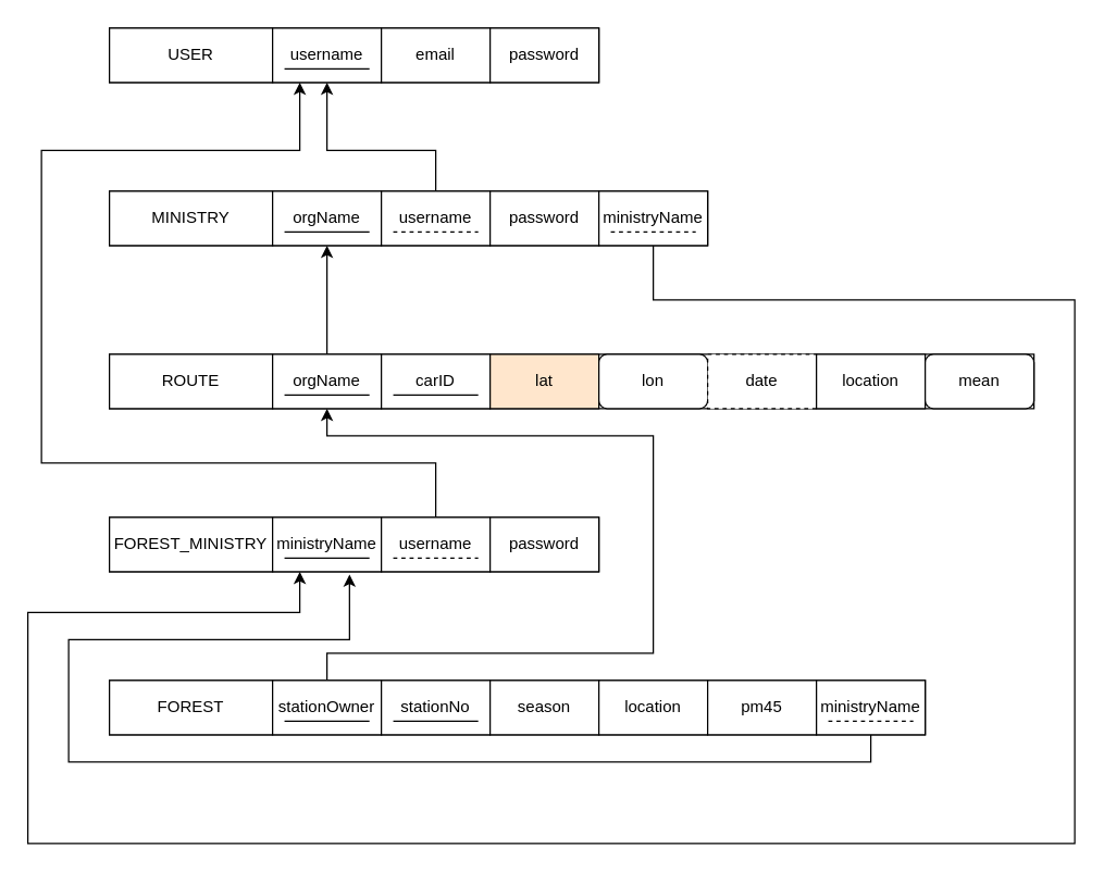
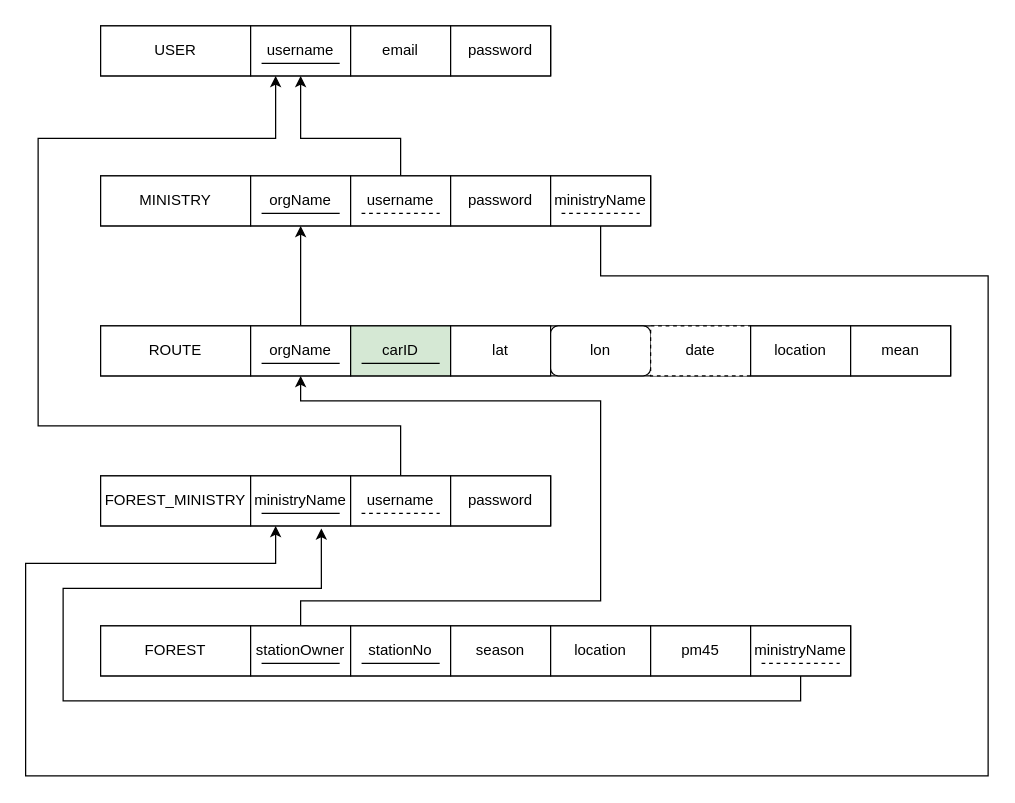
  <mxCell id="0" />
  <mxCell id="1" parent="0" />
  <mxCell id="2" value="" style="rounded=0;whiteSpace=wrap;html=1;" parent="1" vertex="1"><mxGeometry x="80" y="20" width="360" height="40" as="geometry" /></mxCell>
  <mxCell id="3" value="USER" style="rounded=0;whiteSpace=wrap;html=1;" parent="1" vertex="1"><mxGeometry x="80" y="20" width="120" height="40" as="geometry" /></mxCell>
  <mxCell id="4" value="username" style="rounded=0;whiteSpace=wrap;html=1;" parent="1" vertex="1"><mxGeometry x="200" y="20" width="80" height="40" as="geometry" /></mxCell>
  <mxCell id="5" value="email" style="rounded=0;whiteSpace=wrap;html=1;" parent="1" vertex="1"><mxGeometry x="280" y="20" width="80" height="40" as="geometry" /></mxCell>
  <mxCell id="6" value="password" style="rounded=0;whiteSpace=wrap;html=1;" parent="1" vertex="1"><mxGeometry x="360" y="20" width="80" height="40" as="geometry" /></mxCell>
  <mxCell id="7" value="" style="rounded=0;whiteSpace=wrap;html=1;" parent="1" vertex="1"><mxGeometry x="80" y="140" width="440" height="40" as="geometry" /></mxCell>
  <mxCell id="8" value="MINISTRY" style="rounded=0;whiteSpace=wrap;html=1;" parent="1" vertex="1"><mxGeometry x="80" y="140" width="120" height="40" as="geometry" /></mxCell>
  <mxCell id="9" value="orgName" style="rounded=0;whiteSpace=wrap;html=1;" parent="1" vertex="1"><mxGeometry x="200" y="140" width="80" height="40" as="geometry" /></mxCell>
  <mxCell id="10" style="edgeStyle=orthogonalEdgeStyle;rounded=0;orthogonalLoop=1;jettySize=auto;html=1;exitX=0.5;exitY=0;exitDx=0;exitDy=0;entryX=0.5;entryY=1;entryDx=0;entryDy=0;" parent="1" source="11" target="4" edge="1"><mxGeometry relative="1" as="geometry"><Array as="points"><mxPoint x="320" y="110" /><mxPoint x="240" y="110" /></Array></mxGeometry></mxCell>
  <mxCell id="11" value="username" style="rounded=0;whiteSpace=wrap;html=1;" parent="1" vertex="1"><mxGeometry x="280" y="140" width="80" height="40" as="geometry" /></mxCell>
  <mxCell id="12" value="password" style="rounded=0;whiteSpace=wrap;html=1;" parent="1" vertex="1"><mxGeometry x="360" y="140" width="80" height="40" as="geometry" /></mxCell>
  <mxCell id="13" value="" style="rounded=0;whiteSpace=wrap;html=1;" parent="1" vertex="1"><mxGeometry x="80" y="260" width="680" height="40" as="geometry" /></mxCell>
  <mxCell id="14" value="ROUTE" style="rounded=0;whiteSpace=wrap;html=1;" parent="1" vertex="1"><mxGeometry x="80" y="260" width="120" height="40" as="geometry" /></mxCell>
  <mxCell id="15" style="edgeStyle=orthogonalEdgeStyle;rounded=0;orthogonalLoop=1;jettySize=auto;html=1;exitX=0.5;exitY=0;exitDx=0;exitDy=0;entryX=0.5;entryY=1;entryDx=0;entryDy=0;" parent="1" source="16" target="9" edge="1"><mxGeometry relative="1" as="geometry" /></mxCell>
  <mxCell id="16" value="orgName" style="rounded=0;whiteSpace=wrap;html=1;" parent="1" vertex="1"><mxGeometry x="200" y="260" width="80" height="40" as="geometry" /></mxCell>
- <mxCell id="17" value="carID" style="rounded=0;whiteSpace=wrap;html=1;" parent="1" vertex="1"><mxGeometry x="280" y="260" width="80" height="40" as="geometry" /></mxCell>
- <mxCell id="18" value="lat" style="rounded=0;whiteSpace=wrap;html=1;fillColor=#ffe6cc;" parent="1" vertex="1"><mxGeometry x="360" y="260" width="80" height="40" as="geometry" /></mxCell>
+ <mxCell id="17" value="carID" style="rounded=0;whiteSpace=wrap;html=1;fillColor=#d5e8d4;" parent="1" vertex="1"><mxGeometry x="280" y="260" width="80" height="40" as="geometry" /></mxCell>
+ <mxCell id="18" value="lat" style="rounded=0;whiteSpace=wrap;html=1;" parent="1" vertex="1"><mxGeometry x="360" y="260" width="80" height="40" as="geometry" /></mxCell>
  <mxCell id="19" value="lon" style="whiteSpace=wrap;html=1;rounded=1;" parent="1" vertex="1"><mxGeometry x="440" y="260" width="80" height="40" as="geometry" /></mxCell>
  <mxCell id="20" value="date" style="rounded=0;whiteSpace=wrap;html=1;dashed=1;" parent="1" vertex="1"><mxGeometry x="520" y="260" width="80" height="40" as="geometry" /></mxCell>
  <mxCell id="21" value="location" style="rounded=0;whiteSpace=wrap;html=1;" parent="1" vertex="1"><mxGeometry x="600" y="260" width="80" height="40" as="geometry" /></mxCell>
- <mxCell id="22" value="mean" style="whiteSpace=wrap;html=1;rounded=1;" parent="1" vertex="1"><mxGeometry x="680" y="260" width="80" height="40" as="geometry" /></mxCell>
+ <mxCell id="22" value="mean" style="rounded=0;whiteSpace=wrap;html=1;" parent="1" vertex="1"><mxGeometry x="680" y="260" width="80" height="40" as="geometry" /></mxCell>
  <mxCell id="23" value="" style="rounded=0;whiteSpace=wrap;html=1;" parent="1" vertex="1"><mxGeometry x="80" y="380" width="360" height="40" as="geometry" /></mxCell>
  <mxCell id="24" value="FOREST_MINISTRY" style="rounded=0;whiteSpace=wrap;html=1;" parent="1" vertex="1"><mxGeometry x="80" y="380" width="120" height="40" as="geometry" /></mxCell>
  <mxCell id="25" value="ministryName" style="rounded=0;whiteSpace=wrap;html=1;" parent="1" vertex="1"><mxGeometry x="200" y="380" width="80" height="40" as="geometry" /></mxCell>
  <mxCell id="26" style="edgeStyle=orthogonalEdgeStyle;rounded=0;orthogonalLoop=1;jettySize=auto;html=1;exitX=0.5;exitY=0;exitDx=0;exitDy=0;entryX=0.25;entryY=1;entryDx=0;entryDy=0;" parent="1" source="27" target="4" edge="1"><mxGeometry relative="1" as="geometry"><Array as="points"><mxPoint x="320" y="340" /><mxPoint x="30" y="340" /><mxPoint x="30" y="110" /><mxPoint x="220" y="110" /></Array></mxGeometry></mxCell>
  <mxCell id="27" value="username" style="rounded=0;whiteSpace=wrap;html=1;" parent="1" vertex="1"><mxGeometry x="280" y="380" width="80" height="40" as="geometry" /></mxCell>
  <mxCell id="28" value="password" style="rounded=0;whiteSpace=wrap;html=1;" parent="1" vertex="1"><mxGeometry x="360" y="380" width="80" height="40" as="geometry" /></mxCell>
  <mxCell id="29" value="" style="rounded=0;whiteSpace=wrap;html=1;" parent="1" vertex="1"><mxGeometry x="80" y="500" width="600" height="40" as="geometry" /></mxCell>
  <mxCell id="30" value="FOREST" style="rounded=0;whiteSpace=wrap;html=1;" parent="1" vertex="1"><mxGeometry x="80" y="500" width="120" height="40" as="geometry" /></mxCell>
  <mxCell id="31" style="edgeStyle=orthogonalEdgeStyle;rounded=0;orthogonalLoop=1;jettySize=auto;html=1;exitX=0.5;exitY=0;exitDx=0;exitDy=0;entryX=0.5;entryY=1;entryDx=0;entryDy=0;" parent="1" source="32" target="16" edge="1"><mxGeometry relative="1" as="geometry"><Array as="points"><mxPoint x="240" y="480" /><mxPoint x="480" y="480" /><mxPoint x="480" y="320" /><mxPoint x="240" y="320" /></Array></mxGeometry></mxCell>
  <mxCell id="32" value="stationOwner" style="rounded=0;whiteSpace=wrap;html=1;" parent="1" vertex="1"><mxGeometry x="200" y="500" width="80" height="40" as="geometry" /></mxCell>
  <mxCell id="33" value="stationNo" style="rounded=0;whiteSpace=wrap;html=1;" parent="1" vertex="1"><mxGeometry x="280" y="500" width="80" height="40" as="geometry" /></mxCell>
  <mxCell id="34" value="season" style="rounded=0;whiteSpace=wrap;html=1;" parent="1" vertex="1"><mxGeometry x="360" y="500" width="80" height="40" as="geometry" /></mxCell>
  <mxCell id="35" value="location" style="rounded=0;whiteSpace=wrap;html=1;" parent="1" vertex="1"><mxGeometry x="440" y="500" width="80" height="40" as="geometry" /></mxCell>
  <mxCell id="36" value="pm45" style="rounded=0;whiteSpace=wrap;html=1;" parent="1" vertex="1"><mxGeometry x="520" y="500" width="80" height="40" as="geometry" /></mxCell>
  <mxCell id="37" value="" style="endArrow=none;html=1;rounded=0;" parent="1" edge="1"><mxGeometry width="50" height="50" relative="1" as="geometry"><mxPoint x="208.75" y="50" as="sourcePoint" /><mxPoint x="271.25" y="50" as="targetPoint" /></mxGeometry></mxCell>
  <mxCell id="38" value="" style="endArrow=none;html=1;rounded=0;" parent="1" edge="1"><mxGeometry width="50" height="50" relative="1" as="geometry"><mxPoint x="208.75" y="170" as="sourcePoint" /><mxPoint x="271.25" y="170" as="targetPoint" /></mxGeometry></mxCell>
  <mxCell id="39" value="" style="endArrow=none;html=1;rounded=0;" parent="1" edge="1"><mxGeometry width="50" height="50" relative="1" as="geometry"><mxPoint x="208.75" y="290" as="sourcePoint" /><mxPoint x="271.25" y="290" as="targetPoint" /></mxGeometry></mxCell>
  <mxCell id="40" value="" style="endArrow=none;html=1;rounded=0;" parent="1" edge="1"><mxGeometry width="50" height="50" relative="1" as="geometry"><mxPoint x="288.75" y="290" as="sourcePoint" /><mxPoint x="351.25" y="290" as="targetPoint" /></mxGeometry></mxCell>
  <mxCell id="41" value="" style="endArrow=none;html=1;rounded=0;" parent="1" edge="1"><mxGeometry width="50" height="50" relative="1" as="geometry"><mxPoint x="208.75" y="410" as="sourcePoint" /><mxPoint x="271.25" y="410" as="targetPoint" /></mxGeometry></mxCell>
  <mxCell id="42" value="" style="endArrow=none;html=1;rounded=0;" parent="1" edge="1"><mxGeometry width="50" height="50" relative="1" as="geometry"><mxPoint x="208.75" y="530" as="sourcePoint" /><mxPoint x="271.25" y="530" as="targetPoint" /></mxGeometry></mxCell>
  <mxCell id="43" value="" style="endArrow=none;html=1;rounded=0;" parent="1" edge="1"><mxGeometry width="50" height="50" relative="1" as="geometry"><mxPoint x="288.75" y="530" as="sourcePoint" /><mxPoint x="351.25" y="530" as="targetPoint" /></mxGeometry></mxCell>
  <mxCell id="44" value="" style="endArrow=none;html=1;rounded=0;dashed=1;" parent="1" edge="1"><mxGeometry width="50" height="50" relative="1" as="geometry"><mxPoint x="288.75" y="170" as="sourcePoint" /><mxPoint x="351.25" y="170" as="targetPoint" /></mxGeometry></mxCell>
  <mxCell id="45" value="" style="endArrow=none;html=1;rounded=0;dashed=1;" parent="1" edge="1"><mxGeometry width="50" height="50" relative="1" as="geometry"><mxPoint x="288.75" y="410" as="sourcePoint" /><mxPoint x="351.25" y="410" as="targetPoint" /></mxGeometry></mxCell>
  <mxCell id="46" style="edgeStyle=orthogonalEdgeStyle;rounded=0;orthogonalLoop=1;jettySize=auto;html=1;exitX=0.5;exitY=1;exitDx=0;exitDy=0;entryX=0.25;entryY=1;entryDx=0;entryDy=0;" edge="1" parent="1" source="47" target="25"><mxGeometry relative="1" as="geometry"><mxPoint x="220" y="440" as="targetPoint" /><Array as="points"><mxPoint x="480" y="220" /><mxPoint x="790" y="220" /><mxPoint x="790" y="620" /><mxPoint x="20" y="620" /><mxPoint x="20" y="450" /><mxPoint x="220" y="450" /></Array></mxGeometry></mxCell>
  <mxCell id="47" value="ministryName" style="rounded=0;whiteSpace=wrap;html=1;" vertex="1" parent="1"><mxGeometry x="440" y="140" width="80" height="40" as="geometry" /></mxCell>
  <mxCell id="48" value="" style="endArrow=none;html=1;rounded=0;dashed=1;" edge="1" parent="1"><mxGeometry width="50" height="50" relative="1" as="geometry"><mxPoint x="448.75" y="170" as="sourcePoint" /><mxPoint x="511.25" y="170" as="targetPoint" /></mxGeometry></mxCell>
  <mxCell id="49" style="edgeStyle=orthogonalEdgeStyle;rounded=0;orthogonalLoop=1;jettySize=auto;html=1;exitX=0.5;exitY=1;exitDx=0;exitDy=0;entryX=0.707;entryY=1.051;entryDx=0;entryDy=0;entryPerimeter=0;" edge="1" parent="1" source="50" target="25"><mxGeometry relative="1" as="geometry"><Array as="points"><mxPoint x="640" y="560" /><mxPoint x="50" y="560" /><mxPoint x="50" y="470" /><mxPoint x="257" y="470" /></Array></mxGeometry></mxCell>
  <mxCell id="50" value="ministryName" style="rounded=0;whiteSpace=wrap;html=1;" vertex="1" parent="1"><mxGeometry x="600" y="500" width="80" height="40" as="geometry" /></mxCell>
  <mxCell id="51" value="" style="endArrow=none;html=1;rounded=0;dashed=1;" edge="1" parent="1"><mxGeometry width="50" height="50" relative="1" as="geometry"><mxPoint x="608.75" y="530" as="sourcePoint" /><mxPoint x="671.25" y="530" as="targetPoint" /></mxGeometry></mxCell>
